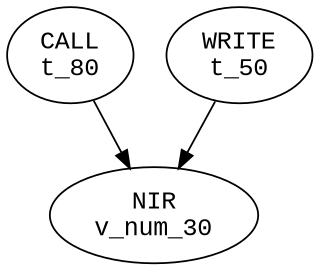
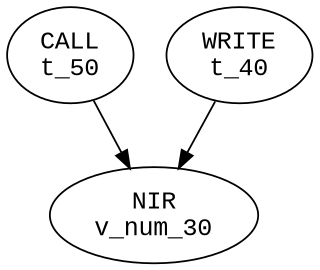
  digraph {
    fontname="Liberation Mono"
    node [fontname="Liberation Mono"]
    edge [fontname="Liberation Mono"]
    n1 [label="NIR\nv_num_30\n"]
-   n2 [label="CALL\nt_80\n"]
-   n3 [label="WRITE\nt_50\n"]
+   n2 [label="CALL\nt_50\n"]
+   n3 [label="WRITE\nt_40\n"]
    n2 -> n1
    n3 -> n1
  }
